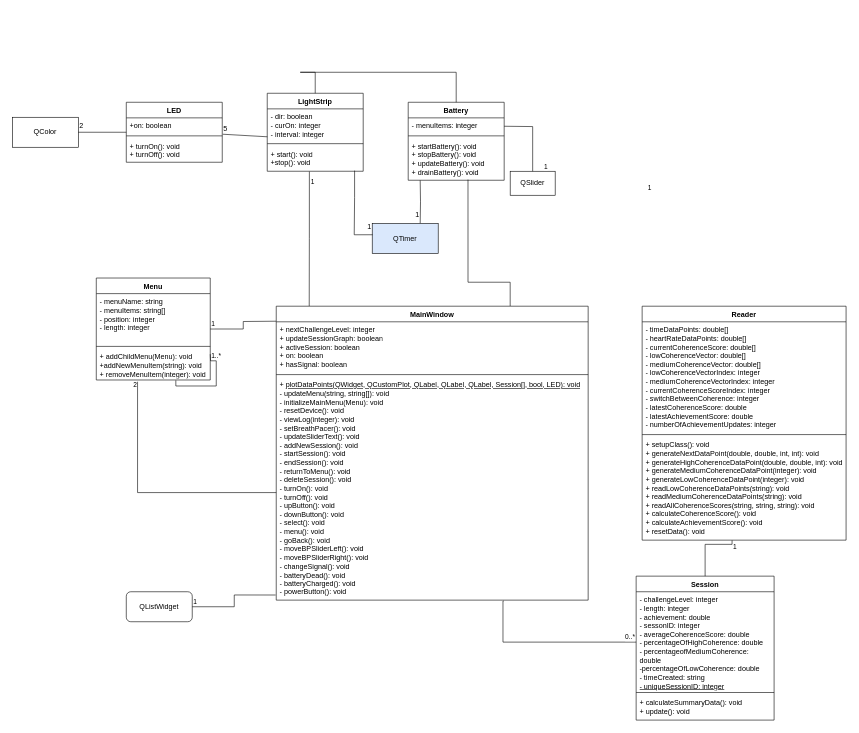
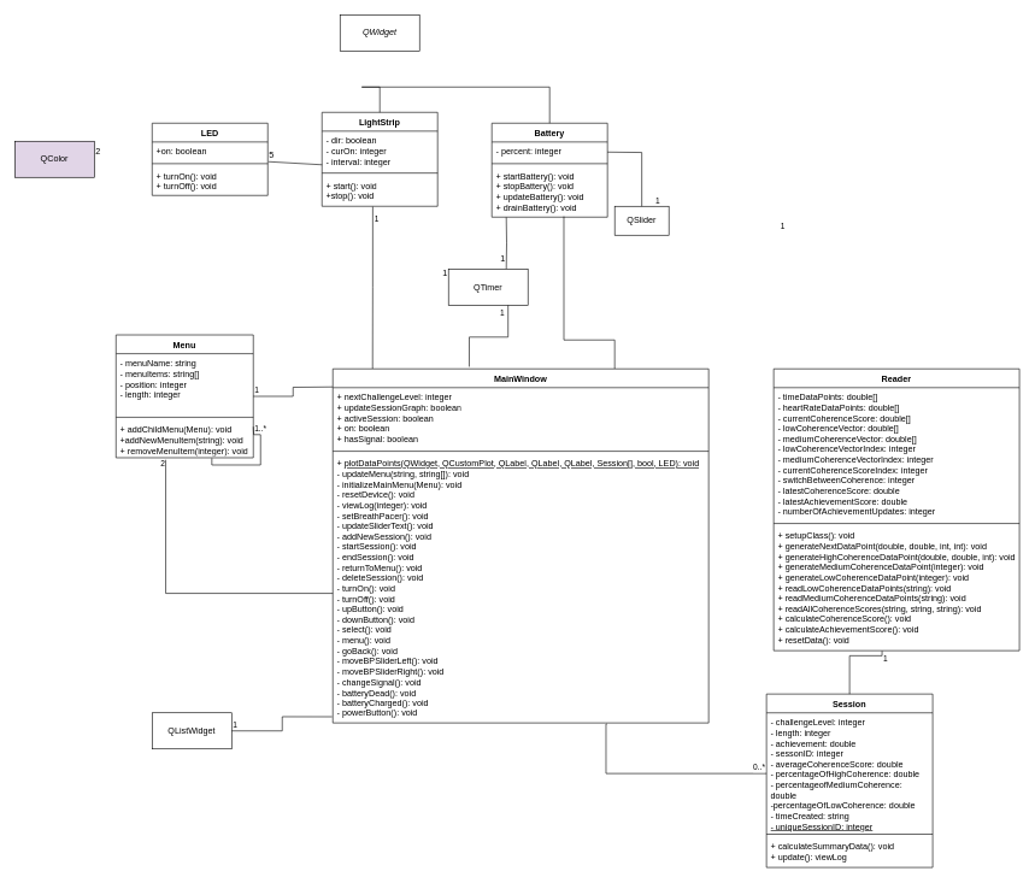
  <mxCell id="0" />
  <mxCell id="1" parent="0" />
+ <mxCell id="2" value="&lt;i&gt;QWidget&lt;/i&gt;" style="html=1;whiteSpace=wrap;" parent="1" vertex="1"><mxGeometry x="470" y="20" width="110" height="50" as="geometry" /></mxCell>
  <mxCell id="3" value="LightStrip" style="swimlane;fontStyle=1;align=center;verticalAlign=top;childLayout=stackLayout;horizontal=1;startSize=26;horizontalStack=0;resizeParent=1;resizeParentMax=0;resizeLast=0;collapsible=1;marginBottom=0;whiteSpace=wrap;html=1;" parent="1" vertex="1"><mxGeometry x="445" y="155" width="160" height="130" as="geometry" /></mxCell>
  <mxCell id="4" value="- dir: boolean&lt;br&gt;- curOn: integer&lt;br&gt;- interval: integer" style="text;strokeColor=none;fillColor=none;align=left;verticalAlign=top;spacingLeft=4;spacingRight=4;overflow=hidden;rotatable=0;points=[[0,0.5],[1,0.5]];portConstraint=eastwest;whiteSpace=wrap;html=1;" parent="3" vertex="1"><mxGeometry y="26" width="160" height="54" as="geometry" /></mxCell>
  <mxCell id="5" value="" style="line;strokeWidth=1;fillColor=none;align=left;verticalAlign=middle;spacingTop=-1;spacingLeft=3;spacingRight=3;rotatable=0;labelPosition=right;points=[];portConstraint=eastwest;strokeColor=inherit;" parent="3" vertex="1"><mxGeometry y="80" width="160" height="8" as="geometry" /></mxCell>
  <mxCell id="6" value="+ start(): void&lt;br&gt;+stop(): void" style="text;strokeColor=none;fillColor=none;align=left;verticalAlign=top;spacingLeft=4;spacingRight=4;overflow=hidden;rotatable=0;points=[[0,0.5],[1,0.5]];portConstraint=eastwest;whiteSpace=wrap;html=1;" parent="3" vertex="1"><mxGeometry y="88" width="160" height="42" as="geometry" /></mxCell>
  <mxCell id="7" value="" style="endArrow=none;html=1;rounded=0;exitX=0.5;exitY=0;exitDx=0;exitDy=0;endFill=0;" parent="1" source="3" edge="1"><mxGeometry width="50" height="50" relative="1" as="geometry"><mxPoint x="690" y="150" as="sourcePoint" /><mxPoint x="500" y="120" as="targetPoint" /><Array as="points"><mxPoint x="525" y="120" /></Array></mxGeometry></mxCell>
  <mxCell id="8" value="" style="group" parent="1" vertex="1" connectable="0"><mxGeometry x="20" y="195" width="130" height="50" as="geometry" /></mxCell>
- <mxCell id="9" value="QColor" style="html=1;whiteSpace=wrap;" parent="8" vertex="1"><mxGeometry width="110" height="50" as="geometry" /></mxCell>
+ <mxCell id="9" value="QColor" style="html=1;whiteSpace=wrap;fillColor=#e1d5e7;" parent="8" vertex="1"><mxGeometry width="110" height="50" as="geometry" /></mxCell>
  <mxCell id="10" value="" style="group" parent="8" vertex="1" connectable="0"><mxGeometry x="100" width="30" height="30" as="geometry" /></mxCell>
  <mxCell id="11" value="" style="group" parent="10" vertex="1" connectable="0"><mxGeometry width="30" height="30" as="geometry" /></mxCell>
  <mxCell id="12" value="2" style="text;html=1;align=center;verticalAlign=middle;resizable=0;points=[];autosize=1;strokeColor=none;fillColor=none;" parent="11" vertex="1"><mxGeometry width="30" height="30" as="geometry" /></mxCell>
- <mxCell id="13" value="" style="endArrow=none;html=1;rounded=0;entryX=0;entryY=0.923;entryDx=0;entryDy=0;entryPerimeter=0;exitX=1;exitY=0.5;exitDx=0;exitDy=0;edgeStyle=orthogonalEdgeStyle;" parent="1" source="9" target="17" edge="1"><mxGeometry width="50" height="50" relative="1" as="geometry"><mxPoint x="280" y="197" as="sourcePoint" /><mxPoint x="230" y="180" as="targetPoint" /></mxGeometry></mxCell>
  <mxCell id="14" value="" style="group" parent="1" vertex="1" connectable="0"><mxGeometry x="210" y="170" width="190" height="100" as="geometry" /></mxCell>
  <mxCell id="15" value="" style="group" parent="14" vertex="1" connectable="0"><mxGeometry width="190" height="100" as="geometry" /></mxCell>
  <mxCell id="16" value="LED" style="swimlane;fontStyle=1;align=center;verticalAlign=top;childLayout=stackLayout;horizontal=1;startSize=26;horizontalStack=0;resizeParent=1;resizeParentMax=0;resizeLast=0;collapsible=1;marginBottom=0;whiteSpace=wrap;html=1;" parent="15" vertex="1"><mxGeometry width="160" height="100" as="geometry" /></mxCell>
  <mxCell id="17" value="+on: boolean" style="text;strokeColor=none;fillColor=none;align=left;verticalAlign=top;spacingLeft=4;spacingRight=4;overflow=hidden;rotatable=0;points=[[0,0.5],[1,0.5]];portConstraint=eastwest;whiteSpace=wrap;html=1;" parent="16" vertex="1"><mxGeometry y="26" width="160" height="26" as="geometry" /></mxCell>
  <mxCell id="18" value="" style="line;strokeWidth=1;fillColor=none;align=left;verticalAlign=middle;spacingTop=-1;spacingLeft=3;spacingRight=3;rotatable=0;labelPosition=right;points=[];portConstraint=eastwest;strokeColor=inherit;" parent="16" vertex="1"><mxGeometry y="52" width="160" height="8" as="geometry" /></mxCell>
  <mxCell id="19" value="+ turnOn(): void&lt;br&gt;+ turnOff(): void" style="text;strokeColor=none;fillColor=none;align=left;verticalAlign=top;spacingLeft=4;spacingRight=4;overflow=hidden;rotatable=0;points=[[0,0.5],[1,0.5]];portConstraint=eastwest;whiteSpace=wrap;html=1;" parent="16" vertex="1"><mxGeometry y="60" width="160" height="40" as="geometry" /></mxCell>
  <mxCell id="20" value="5" style="text;html=1;align=center;verticalAlign=middle;resizable=0;points=[];autosize=1;strokeColor=none;fillColor=none;" parent="15" vertex="1"><mxGeometry x="150" y="30" width="30" height="30" as="geometry" /></mxCell>
  <mxCell id="21" value="" style="endArrow=none;html=1;rounded=0;entryX=0.001;entryY=0.862;entryDx=0;entryDy=0;entryPerimeter=0;exitX=1.005;exitY=1.049;exitDx=0;exitDy=0;exitPerimeter=0;" parent="1" source="17" target="4" edge="1"><mxGeometry width="50" height="50" relative="1" as="geometry"><mxPoint x="490" y="228" as="sourcePoint" /><mxPoint x="610" y="250" as="targetPoint" /></mxGeometry></mxCell>
  <mxCell id="22" value="Battery" style="swimlane;fontStyle=1;align=center;verticalAlign=top;childLayout=stackLayout;horizontal=1;startSize=26;horizontalStack=0;resizeParent=1;resizeParentMax=0;resizeLast=0;collapsible=1;marginBottom=0;whiteSpace=wrap;html=1;" parent="1" vertex="1"><mxGeometry x="680" y="170" width="160" height="130" as="geometry" /></mxCell>
- <mxCell id="23" value="- menuItems: integer" style="text;strokeColor=none;fillColor=none;align=left;verticalAlign=top;spacingLeft=4;spacingRight=4;overflow=hidden;rotatable=0;points=[[0,0.5],[1,0.5]];portConstraint=eastwest;whiteSpace=wrap;html=1;" parent="22" vertex="1"><mxGeometry y="26" width="160" height="26" as="geometry" /></mxCell>
+ <mxCell id="23" value="- percent: integer" style="text;strokeColor=none;fillColor=none;align=left;verticalAlign=top;spacingLeft=4;spacingRight=4;overflow=hidden;rotatable=0;points=[[0,0.5],[1,0.5]];portConstraint=eastwest;whiteSpace=wrap;html=1;" parent="22" vertex="1"><mxGeometry y="26" width="160" height="26" as="geometry" /></mxCell>
  <mxCell id="24" value="" style="line;strokeWidth=1;fillColor=none;align=left;verticalAlign=middle;spacingTop=-1;spacingLeft=3;spacingRight=3;rotatable=0;labelPosition=right;points=[];portConstraint=eastwest;strokeColor=inherit;" parent="22" vertex="1"><mxGeometry y="52" width="160" height="8" as="geometry" /></mxCell>
  <mxCell id="25" value="+ startBattery(): void&lt;br&gt;+ stopBattery(): void&lt;br&gt;+ updateBattery(): void&lt;br&gt;+ drainBattery(): void" style="text;strokeColor=none;fillColor=none;align=left;verticalAlign=top;spacingLeft=4;spacingRight=4;overflow=hidden;rotatable=0;points=[[0,0.5],[1,0.5]];portConstraint=eastwest;whiteSpace=wrap;html=1;" parent="22" vertex="1"><mxGeometry y="60" width="160" height="70" as="geometry" /></mxCell>
  <mxCell id="26" value="" style="endArrow=none;html=1;rounded=0;exitX=0.5;exitY=0;exitDx=0;exitDy=0;endFill=0;" parent="1" source="22" edge="1"><mxGeometry width="50" height="50" relative="1" as="geometry"><mxPoint x="780" y="130" as="sourcePoint" /><mxPoint x="500" y="120" as="targetPoint" /><Array as="points"><mxPoint x="760" y="120" /></Array></mxGeometry></mxCell>
  <mxCell id="27" value="" style="group" parent="1" vertex="1" connectable="0"><mxGeometry x="600" y="300" width="130" height="122" as="geometry" /></mxCell>
  <mxCell id="28" value="" style="endArrow=none;html=1;rounded=0;edgeStyle=orthogonalEdgeStyle;endFill=0;entryX=0.125;entryY=1.002;entryDx=0;entryDy=0;entryPerimeter=0;" parent="27" target="25" edge="1"><mxGeometry width="50" height="50" relative="1" as="geometry"><mxPoint x="100" y="72" as="sourcePoint" /><mxPoint x="100" y="-43" as="targetPoint" /><Array as="points" /></mxGeometry></mxCell>
  <mxCell id="29" value="" style="group" parent="27" vertex="1" connectable="0"><mxGeometry y="42" width="130" height="80" as="geometry" /></mxCell>
  <mxCell id="30" value="" style="group" parent="29" vertex="1" connectable="0"><mxGeometry x="20" width="110" height="80" as="geometry" /></mxCell>
- <mxCell id="31" value="QTimer" style="html=1;whiteSpace=wrap;fillColor=#dae8fc;" parent="30" vertex="1"><mxGeometry y="30" width="110" height="50" as="geometry" /></mxCell>
+ <mxCell id="31" value="QTimer" style="html=1;whiteSpace=wrap;" parent="30" vertex="1"><mxGeometry y="30" width="110" height="50" as="geometry" /></mxCell>
  <mxCell id="32" value="1" style="text;html=1;align=center;verticalAlign=middle;resizable=0;points=[];autosize=1;strokeColor=none;fillColor=none;" parent="30" vertex="1"><mxGeometry x="60" width="30" height="30" as="geometry" /></mxCell>
  <mxCell id="33" value="1" style="text;html=1;align=center;verticalAlign=middle;resizable=0;points=[];autosize=1;strokeColor=none;fillColor=none;" parent="29" vertex="1"><mxGeometry y="20" width="30" height="30" as="geometry" /></mxCell>
- <mxCell id="34" value="" style="endArrow=none;html=1;rounded=0;exitX=0.91;exitY=0.975;exitDx=0;exitDy=0;edgeStyle=orthogonalEdgeStyle;entryX=0.006;entryY=0.377;entryDx=0;entryDy=0;entryPerimeter=0;exitPerimeter=0;" parent="1" source="6" target="31" edge="1"><mxGeometry width="50" height="50" relative="1" as="geometry"><mxPoint x="610" y="340" as="sourcePoint" /><mxPoint x="655" y="400" as="targetPoint" /><Array as="points"><mxPoint x="591" y="329" /><mxPoint x="590" y="391" /></Array></mxGeometry></mxCell>
  <mxCell id="35" value="" style="endArrow=none;endFill=0;html=1;edgeStyle=orthogonalEdgeStyle;align=left;verticalAlign=top;rounded=0;exitX=0.439;exitY=1.012;exitDx=0;exitDy=0;exitPerimeter=0;" parent="1" source="6" edge="1"><mxGeometry relative="1" as="geometry"><mxPoint x="515" y="290" as="sourcePoint" /><mxPoint x="515" y="510" as="targetPoint" /></mxGeometry></mxCell>
  <mxCell id="36" value="1" style="edgeLabel;resizable=0;html=1;align=left;verticalAlign=bottom;" parent="35" connectable="0" vertex="1"><mxGeometry x="-1" relative="1" as="geometry"><mxPoint x="1" y="24" as="offset" /></mxGeometry></mxCell>
  <mxCell id="37" value="" style="endArrow=none;endFill=0;html=1;edgeStyle=orthogonalEdgeStyle;align=left;verticalAlign=top;rounded=0;exitX=0.75;exitY=0;exitDx=0;exitDy=0;entryX=0.623;entryY=0.985;entryDx=0;entryDy=0;entryPerimeter=0;" parent="1" source="60" target="25" edge="1"><mxGeometry relative="1" as="geometry"><mxPoint x="542.5" y="510" as="sourcePoint" /><mxPoint x="780" y="260" as="targetPoint" /><Array as="points"><mxPoint x="850" y="470" /><mxPoint x="780" y="470" /></Array></mxGeometry></mxCell>
  <mxCell id="38" value="1" style="edgeLabel;resizable=0;html=1;align=left;verticalAlign=bottom;" parent="37" connectable="0" vertex="1"><mxGeometry x="-1" relative="1" as="geometry"><mxPoint x="228" y="-190" as="offset" /></mxGeometry></mxCell>
  <mxCell id="39" value="QSlider" style="html=1;whiteSpace=wrap;" parent="1" vertex="1"><mxGeometry x="850" y="285" width="75" height="40" as="geometry" /></mxCell>
  <mxCell id="40" value="" style="endArrow=none;endFill=0;html=1;edgeStyle=orthogonalEdgeStyle;align=left;verticalAlign=top;rounded=0;entryX=0.5;entryY=0;entryDx=0;entryDy=0;" parent="1" target="39" edge="1"><mxGeometry x="-1" relative="1" as="geometry"><mxPoint x="840" y="210" as="sourcePoint" /><mxPoint x="1000" y="210" as="targetPoint" /></mxGeometry></mxCell>
  <mxCell id="41" value="1" style="edgeLabel;resizable=0;html=1;align=left;verticalAlign=bottom;" parent="40" connectable="0" vertex="1"><mxGeometry x="-1" relative="1" as="geometry"><mxPoint x="65" y="75" as="offset" /></mxGeometry></mxCell>
  <mxCell id="42" value="Menu" style="swimlane;fontStyle=1;align=center;verticalAlign=top;childLayout=stackLayout;horizontal=1;startSize=26;horizontalStack=0;resizeParent=1;resizeParentMax=0;resizeLast=0;collapsible=1;marginBottom=0;whiteSpace=wrap;html=1;" parent="1" vertex="1"><mxGeometry x="160" y="463" width="190" height="170" as="geometry" /></mxCell>
  <mxCell id="43" value="- menuName: string&lt;br&gt;- menuItems: string[]&lt;br&gt;- position: integer&lt;br&gt;- length: integer" style="text;strokeColor=none;fillColor=none;align=left;verticalAlign=top;spacingLeft=4;spacingRight=4;overflow=hidden;rotatable=0;points=[[0,0.5],[1,0.5]];portConstraint=eastwest;whiteSpace=wrap;html=1;" parent="42" vertex="1"><mxGeometry y="26" width="190" height="84" as="geometry" /></mxCell>
  <mxCell id="44" value="" style="line;strokeWidth=1;fillColor=none;align=left;verticalAlign=middle;spacingTop=-1;spacingLeft=3;spacingRight=3;rotatable=0;labelPosition=right;points=[];portConstraint=eastwest;strokeColor=inherit;" parent="42" vertex="1"><mxGeometry y="110" width="190" height="8" as="geometry" /></mxCell>
  <mxCell id="45" value="+ addChildMenu(Menu): void&lt;br&gt;+addNewMenuItem(string): void&lt;br&gt;+ removeMenuItem(integer): void" style="text;strokeColor=none;fillColor=none;align=left;verticalAlign=top;spacingLeft=4;spacingRight=4;overflow=hidden;rotatable=0;points=[[0,0.5],[1,0.5]];portConstraint=eastwest;whiteSpace=wrap;html=1;" parent="42" vertex="1"><mxGeometry y="118" width="190" height="52" as="geometry" /></mxCell>
  <mxCell id="46" value="" style="endArrow=none;endFill=0;html=1;edgeStyle=orthogonalEdgeStyle;align=left;verticalAlign=top;rounded=0;exitX=1;exitY=0.5;exitDx=0;exitDy=0;entryX=0;entryY=0.5;entryDx=0;entryDy=0;" parent="1" source="42" edge="1"><mxGeometry x="-1" relative="1" as="geometry"><mxPoint x="510" y="630" as="sourcePoint" /><mxPoint x="460" y="535" as="targetPoint" /></mxGeometry></mxCell>
  <mxCell id="47" value="1" style="edgeLabel;resizable=0;html=1;align=left;verticalAlign=bottom;" parent="46" connectable="0" vertex="1"><mxGeometry x="-1" relative="1" as="geometry" /></mxCell>
  <mxCell id="48" value="" style="endArrow=none;endFill=0;html=1;edgeStyle=orthogonalEdgeStyle;align=left;verticalAlign=top;rounded=0;entryX=0.698;entryY=1.012;entryDx=0;entryDy=0;entryPerimeter=0;" parent="1" target="45" edge="1"><mxGeometry relative="1" as="geometry"><mxPoint x="350" y="590" as="sourcePoint" /><mxPoint x="510" y="590" as="targetPoint" /></mxGeometry></mxCell>
  <mxCell id="49" value="1..*" style="edgeLabel;resizable=0;html=1;align=left;verticalAlign=bottom;" parent="48" connectable="0" vertex="1"><mxGeometry x="-1" relative="1" as="geometry"><mxPoint y="10" as="offset" /></mxGeometry></mxCell>
  <mxCell id="50" value="Session" style="swimlane;fontStyle=1;align=center;verticalAlign=top;childLayout=stackLayout;horizontal=1;startSize=26;horizontalStack=0;resizeParent=1;resizeParentMax=0;resizeLast=0;collapsible=1;marginBottom=0;whiteSpace=wrap;html=1;" vertex="1" parent="1"><mxGeometry x="1060" y="960" width="230" height="240" as="geometry" /></mxCell>
  <mxCell id="51" value="- challengeLevel: integer&lt;br&gt;- length: integer&lt;br&gt;- achievement: double&lt;br&gt;- sessonID: integer&lt;br&gt;- averageCoherenceScore: double&lt;br&gt;- percentageOfHighCoherence: double&lt;br&gt;- percentageofMediumCoherence: double&lt;br&gt;-percentageOfLowCoherence: double&lt;br&gt;- timeCreated: string&lt;br&gt;&lt;u&gt;-&amp;nbsp;uniqueSessionID: integer&lt;/u&gt;" style="text;strokeColor=none;fillColor=none;align=left;verticalAlign=top;spacingLeft=4;spacingRight=4;overflow=hidden;rotatable=0;points=[[0,0.5],[1,0.5]];portConstraint=eastwest;whiteSpace=wrap;html=1;" vertex="1" parent="50"><mxGeometry y="26" width="230" height="164" as="geometry" /></mxCell>
  <mxCell id="52" value="" style="line;strokeWidth=1;fillColor=none;align=left;verticalAlign=middle;spacingTop=-1;spacingLeft=3;spacingRight=3;rotatable=0;labelPosition=right;points=[];portConstraint=eastwest;strokeColor=inherit;" vertex="1" parent="50"><mxGeometry y="190" width="230" height="8" as="geometry" /></mxCell>
- <mxCell id="53" value="+ calculateSummaryData(): void&lt;br&gt;+ update(): void" style="text;strokeColor=none;fillColor=none;align=left;verticalAlign=top;spacingLeft=4;spacingRight=4;overflow=hidden;rotatable=0;points=[[0,0.5],[1,0.5]];portConstraint=eastwest;whiteSpace=wrap;html=1;" vertex="1" parent="50"><mxGeometry y="198" width="230" height="42" as="geometry" /></mxCell>
+ <mxCell id="53" value="+ calculateSummaryData(): void&lt;br&gt;+ update(): viewLog" style="text;strokeColor=none;fillColor=none;align=left;verticalAlign=top;spacingLeft=4;spacingRight=4;overflow=hidden;rotatable=0;points=[[0,0.5],[1,0.5]];portConstraint=eastwest;whiteSpace=wrap;html=1;" vertex="1" parent="50"><mxGeometry y="198" width="230" height="42" as="geometry" /></mxCell>
  <mxCell id="54" value="Reader" style="swimlane;fontStyle=1;align=center;verticalAlign=top;childLayout=stackLayout;horizontal=1;startSize=26;horizontalStack=0;resizeParent=1;resizeParentMax=0;resizeLast=0;collapsible=1;marginBottom=0;whiteSpace=wrap;html=1;" vertex="1" parent="1"><mxGeometry x="1070" y="510" width="340" height="390" as="geometry" /></mxCell>
  <mxCell id="55" value="- timeDataPoints: double[]&lt;br&gt;- heartRateDataPoints: double[]&lt;br&gt;- currentCoherenceScore: double[]&lt;br&gt;- lowCoherenceVector: double[]&lt;br&gt;- mediumCoherenceVector: double[]&lt;br&gt;- lowCoherenceVectorIndex: integer&lt;br&gt;- mediumCoherenceVectorIndex: integer&lt;br&gt;- currentCoherenceScoreIndex: integer&lt;br&gt;- switchBetweenCoherence: integer&lt;br&gt;- latestCoherenceScore: double&lt;br&gt;- latestAchievementScore: double&lt;br&gt;- numberOfAchievementUpdates: integer&lt;br&gt;" style="text;strokeColor=none;fillColor=none;align=left;verticalAlign=top;spacingLeft=4;spacingRight=4;overflow=hidden;rotatable=0;points=[[0,0.5],[1,0.5]];portConstraint=eastwest;whiteSpace=wrap;html=1;" vertex="1" parent="54"><mxGeometry y="26" width="340" height="184" as="geometry" /></mxCell>
  <mxCell id="56" value="" style="line;strokeWidth=1;fillColor=none;align=left;verticalAlign=middle;spacingTop=-1;spacingLeft=3;spacingRight=3;rotatable=0;labelPosition=right;points=[];portConstraint=eastwest;strokeColor=inherit;" vertex="1" parent="54"><mxGeometry y="210" width="340" height="8" as="geometry" /></mxCell>
  <mxCell id="57" value="+ setupClass(): void&lt;br&gt;+ generateNextDataPoint(double, double, int, int): void&lt;br&gt;+ generateHighCoherenceDataPoint(double, double, int): void&lt;br&gt;+ generateMediumCoherenceDataPoint(integer): void&lt;br&gt;+ generateLowCoherenceDataPoint(integer): void&lt;br&gt;+ readLowCoherenceDataPoints(string): void&lt;br&gt;+ readMediumCoherenceDataPoints(string): void&lt;br&gt;+ readAllCoherenceScores(string, string, string): void&lt;br&gt;+ calculateCoherenceScore(): void&lt;br&gt;+ calculateAchievementScore(): void&lt;br&gt;+ resetData(): void" style="text;strokeColor=none;fillColor=none;align=left;verticalAlign=top;spacingLeft=4;spacingRight=4;overflow=hidden;rotatable=0;points=[[0,0.5],[1,0.5]];portConstraint=eastwest;whiteSpace=wrap;html=1;" vertex="1" parent="54"><mxGeometry y="218" width="340" height="172" as="geometry" /></mxCell>
  <mxCell id="58" value="" style="endArrow=none;endFill=0;html=1;edgeStyle=orthogonalEdgeStyle;align=left;verticalAlign=top;rounded=0;entryX=0.441;entryY=1.002;entryDx=0;entryDy=0;entryPerimeter=0;exitX=0.5;exitY=0;exitDx=0;exitDy=0;" edge="1" parent="1" source="50" target="57"><mxGeometry x="-1" relative="1" as="geometry"><mxPoint x="1060" y="920" as="sourcePoint" /><mxPoint x="1150" y="920" as="targetPoint" /><Array as="points"><mxPoint x="1175" y="907" /><mxPoint x="1220" y="907" /><mxPoint x="1220" y="900" /></Array></mxGeometry></mxCell>
  <mxCell id="59" value="1" style="edgeLabel;resizable=0;html=1;align=left;verticalAlign=bottom;" connectable="0" vertex="1" parent="58"><mxGeometry x="-1" relative="1" as="geometry"><mxPoint x="45" y="-40" as="offset" /></mxGeometry></mxCell>
  <mxCell id="60" value="MainWindow" style="swimlane;fontStyle=1;align=center;verticalAlign=top;childLayout=stackLayout;horizontal=1;startSize=26;horizontalStack=0;resizeParent=1;resizeParentMax=0;resizeLast=0;collapsible=1;marginBottom=0;whiteSpace=wrap;html=1;" vertex="1" parent="1"><mxGeometry x="460" y="510" width="520" height="490" as="geometry" /></mxCell>
  <mxCell id="61" value="+ nextChallengeLevel: integer&lt;br&gt;+ updateSessionGraph: boolean&lt;br&gt;+ activeSession: boolean&lt;br&gt;+ on: boolean&lt;br&gt;+ hasSignal: boolean" style="text;strokeColor=none;fillColor=none;align=left;verticalAlign=top;spacingLeft=4;spacingRight=4;overflow=hidden;rotatable=0;points=[[0,0.5],[1,0.5]];portConstraint=eastwest;whiteSpace=wrap;html=1;" vertex="1" parent="60"><mxGeometry y="26" width="520" height="84" as="geometry" /></mxCell>
  <mxCell id="62" value="" style="line;strokeWidth=1;fillColor=none;align=left;verticalAlign=middle;spacingTop=-1;spacingLeft=3;spacingRight=3;rotatable=0;labelPosition=right;points=[];portConstraint=eastwest;strokeColor=inherit;" vertex="1" parent="60"><mxGeometry y="110" width="520" height="8" as="geometry" /></mxCell>
  <mxCell id="63" value="+ &lt;u&gt;plotDataPoints(QWidget, QCustomPlot, QLabel, QLabel, QLabel, Session[], bool, LED): void&lt;/u&gt;&lt;br&gt;- updateMenu(string, string[]): void&lt;br&gt;- initializeMainMenu(Menu): void&lt;br&gt;- resetDevice(): void&lt;br&gt;- viewLog(integer): void&lt;br&gt;- setBreathPacer(): void&lt;br&gt;- updateSliderText(): void&lt;br&gt;- addNewSession(): void&lt;br&gt;- startSession(): void&lt;br&gt;- endSession(): void&lt;br&gt;- returnToMenu(): void&lt;br&gt;- deleteSession(): void&lt;br&gt;- turnOn(): void&lt;br&gt;- turnOff(): void&lt;br&gt;- upButton(): void&lt;br&gt;- downButton(): void&lt;br&gt;- select(): void&lt;br&gt;- menu(): void&lt;br&gt;- goBack(): void&lt;br&gt;- moveBPSliderLeft(): void&lt;br&gt;- moveBPSliderRight(): void&lt;br&gt;- changeSignal(): void&lt;br&gt;- batteryDead(): void&lt;br&gt;- batteryCharged(): void&lt;br&gt;- powerButton(): void&lt;br&gt;" style="text;strokeColor=none;fillColor=none;align=left;verticalAlign=top;spacingLeft=4;spacingRight=4;overflow=hidden;rotatable=0;points=[[0,0.5],[1,0.5]];portConstraint=eastwest;whiteSpace=wrap;html=1;" vertex="1" parent="60"><mxGeometry y="118" width="520" height="372" as="geometry" /></mxCell>
+ <mxCell id="64" value="" style="endArrow=none;endFill=0;html=1;edgeStyle=orthogonalEdgeStyle;align=left;verticalAlign=top;rounded=0;exitX=0.363;exitY=-0.006;exitDx=0;exitDy=0;exitPerimeter=0;entryX=0.75;entryY=1;entryDx=0;entryDy=0;" edge="1" parent="1" source="60" target="31"><mxGeometry x="-1" relative="1" as="geometry"><mxPoint x="640" y="470" as="sourcePoint" /><mxPoint x="800" y="470" as="targetPoint" /></mxGeometry></mxCell>
+ <mxCell id="65" value="1" style="edgeLabel;resizable=0;html=1;align=left;verticalAlign=bottom;" connectable="0" vertex="1" parent="64"><mxGeometry x="-1" relative="1" as="geometry"><mxPoint x="41" y="-67" as="offset" /></mxGeometry></mxCell>
  <mxCell id="66" value="" style="endArrow=none;endFill=0;html=1;edgeStyle=orthogonalEdgeStyle;align=left;verticalAlign=top;rounded=0;exitX=0.729;exitY=1.004;exitDx=0;exitDy=0;exitPerimeter=0;" edge="1" parent="1" source="63"><mxGeometry x="-1" relative="1" as="geometry"><mxPoint x="900" y="1070" as="sourcePoint" /><mxPoint x="1060" y="1070" as="targetPoint" /><Array as="points"><mxPoint x="838" y="1002" /><mxPoint x="838" y="1070" /></Array></mxGeometry></mxCell>
  <mxCell id="67" value="0..*" style="edgeLabel;resizable=0;html=1;align=left;verticalAlign=bottom;" connectable="0" vertex="1" parent="66"><mxGeometry x="-1" relative="1" as="geometry"><mxPoint x="201" y="69" as="offset" /></mxGeometry></mxCell>
  <mxCell id="68" value="" style="endArrow=none;endFill=0;html=1;edgeStyle=orthogonalEdgeStyle;align=left;verticalAlign=top;rounded=0;entryX=0;entryY=0.518;entryDx=0;entryDy=0;entryPerimeter=0;exitX=0.362;exitY=1.056;exitDx=0;exitDy=0;exitPerimeter=0;" edge="1" parent="1" source="45" target="63"><mxGeometry x="-1" relative="1" as="geometry"><mxPoint x="200" y="680" as="sourcePoint" /><mxPoint x="400" y="780" as="targetPoint" /><Array as="points"><mxPoint x="229" y="821" /></Array></mxGeometry></mxCell>
  <mxCell id="69" value="2" style="edgeLabel;resizable=0;html=1;align=left;verticalAlign=bottom;" connectable="0" vertex="1" parent="68"><mxGeometry x="-1" relative="1" as="geometry"><mxPoint x="-9" y="14" as="offset" /></mxGeometry></mxCell>
- <mxCell id="70" value="QListWidget" style="html=1;whiteSpace=wrap;rounded=1;" vertex="1" parent="1"><mxGeometry x="210" y="986" width="110" height="50" as="geometry" /></mxCell>
+ <mxCell id="70" value="QListWidget" style="html=1;whiteSpace=wrap;" vertex="1" parent="1"><mxGeometry x="210" y="986" width="110" height="50" as="geometry" /></mxCell>
  <mxCell id="71" value="" style="endArrow=none;endFill=0;html=1;edgeStyle=orthogonalEdgeStyle;align=left;verticalAlign=top;rounded=0;exitX=1;exitY=0.5;exitDx=0;exitDy=0;entryX=-0.002;entryY=0.977;entryDx=0;entryDy=0;entryPerimeter=0;" edge="1" parent="1" source="70" target="63"><mxGeometry x="-1" relative="1" as="geometry"><mxPoint x="370" y="1060" as="sourcePoint" /><mxPoint x="530" y="1060" as="targetPoint" /></mxGeometry></mxCell>
  <mxCell id="72" value="1" style="edgeLabel;resizable=0;html=1;align=left;verticalAlign=bottom;" connectable="0" vertex="1" parent="71"><mxGeometry x="-1" relative="1" as="geometry" /></mxCell>
